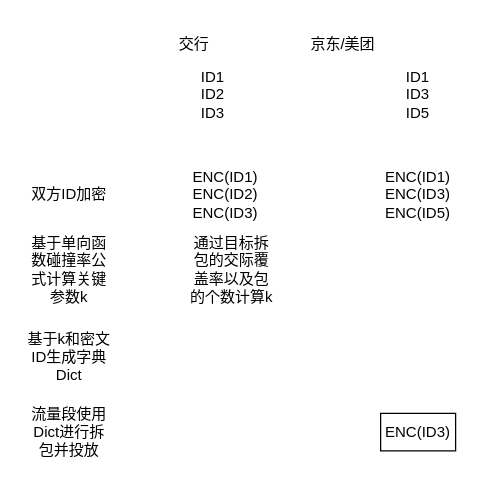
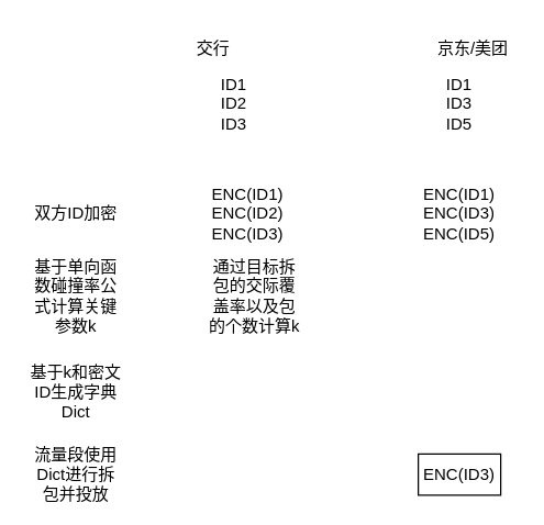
  <mxCell id="0" />
  <mxCell id="1" parent="0" />
  <mxCell id="2" value="交行" style="text;html=1;strokeColor=none;fillColor=none;align=center;verticalAlign=middle;whiteSpace=wrap;rounded=0;" vertex="1" parent="1"><mxGeometry x="125" y="20" width="60" height="30" as="geometry" /></mxCell>
- <mxCell id="3" value="京东/美团" style="text;html=1;strokeColor=none;fillColor=none;align=center;verticalAlign=middle;whiteSpace=wrap;rounded=0;" vertex="1" parent="1"><mxGeometry x="244" y="20" width="60" height="30" as="geometry" /></mxCell>
+ <mxCell id="3" value="京东/美团" style="text;html=1;strokeColor=none;fillColor=none;align=center;verticalAlign=middle;whiteSpace=wrap;rounded=0;" vertex="1" parent="1"><mxGeometry x="314" y="20" width="60" height="30" as="geometry" /></mxCell>
  <mxCell id="4" value="ID1&lt;br&gt;ID2&lt;br&gt;ID3" style="text;html=1;strokeColor=none;fillColor=none;align=center;verticalAlign=middle;whiteSpace=wrap;rounded=0;" vertex="1" parent="1"><mxGeometry x="140" y="60" width="60" height="30" as="geometry" /></mxCell>
  <mxCell id="5" value="ID1&lt;br&gt;ID3&lt;br&gt;ID5" style="text;html=1;strokeColor=none;fillColor=none;align=center;verticalAlign=middle;whiteSpace=wrap;rounded=0;" vertex="1" parent="1"><mxGeometry x="304" y="60" width="60" height="30" as="geometry" /></mxCell>
  <mxCell id="6" value="双方ID加密" style="text;html=1;strokeColor=none;fillColor=none;align=center;verticalAlign=middle;whiteSpace=wrap;rounded=0;" vertex="1" parent="1"><mxGeometry x="20" y="140" width="70" height="30" as="geometry" /></mxCell>
  <mxCell id="7" value="ENC(ID1)&lt;br&gt;ENC(ID2)&lt;br&gt;ENC(ID3)" style="text;html=1;strokeColor=none;fillColor=none;align=center;verticalAlign=middle;whiteSpace=wrap;rounded=0;" vertex="1" parent="1"><mxGeometry x="150" y="140" width="60" height="30" as="geometry" /></mxCell>
  <mxCell id="8" value="ENC(ID1)&lt;br&gt;ENC(ID3)&lt;br&gt;ENC(ID5)" style="text;html=1;strokeColor=none;fillColor=none;align=center;verticalAlign=middle;whiteSpace=wrap;rounded=0;" vertex="1" parent="1"><mxGeometry x="304" y="140" width="60" height="30" as="geometry" /></mxCell>
  <mxCell id="9" value="基于单向函数碰撞率公式计算关键参数k" style="text;html=1;strokeColor=none;fillColor=none;align=center;verticalAlign=middle;whiteSpace=wrap;rounded=0;" vertex="1" parent="1"><mxGeometry x="20" y="200" width="70" height="30" as="geometry" /></mxCell>
  <mxCell id="10" value="通过目标拆包的交际覆盖率以及包的个数计算k" style="text;html=1;strokeColor=none;fillColor=none;align=center;verticalAlign=middle;whiteSpace=wrap;rounded=0;" vertex="1" parent="1"><mxGeometry x="150" y="200" width="70" height="30" as="geometry" /></mxCell>
  <mxCell id="11" value="基于k和密文ID生成字典Dict" style="text;html=1;strokeColor=none;fillColor=none;align=center;verticalAlign=middle;whiteSpace=wrap;rounded=0;" vertex="1" parent="1"><mxGeometry x="20" y="270" width="70" height="30" as="geometry" /></mxCell>
  <mxCell id="12" value="流量段使用Dict进行拆包并投放" style="text;html=1;strokeColor=none;fillColor=none;align=center;verticalAlign=middle;whiteSpace=wrap;rounded=0;" vertex="1" parent="1"><mxGeometry x="20" y="330" width="70" height="30" as="geometry" /></mxCell>
  <mxCell id="13" value="ENC(ID3)" style="text;html=1;strokeColor=default;fillColor=none;align=center;verticalAlign=middle;whiteSpace=wrap;rounded=0;" vertex="1" parent="1"><mxGeometry x="304" y="330" width="60" height="30" as="geometry" /></mxCell>
